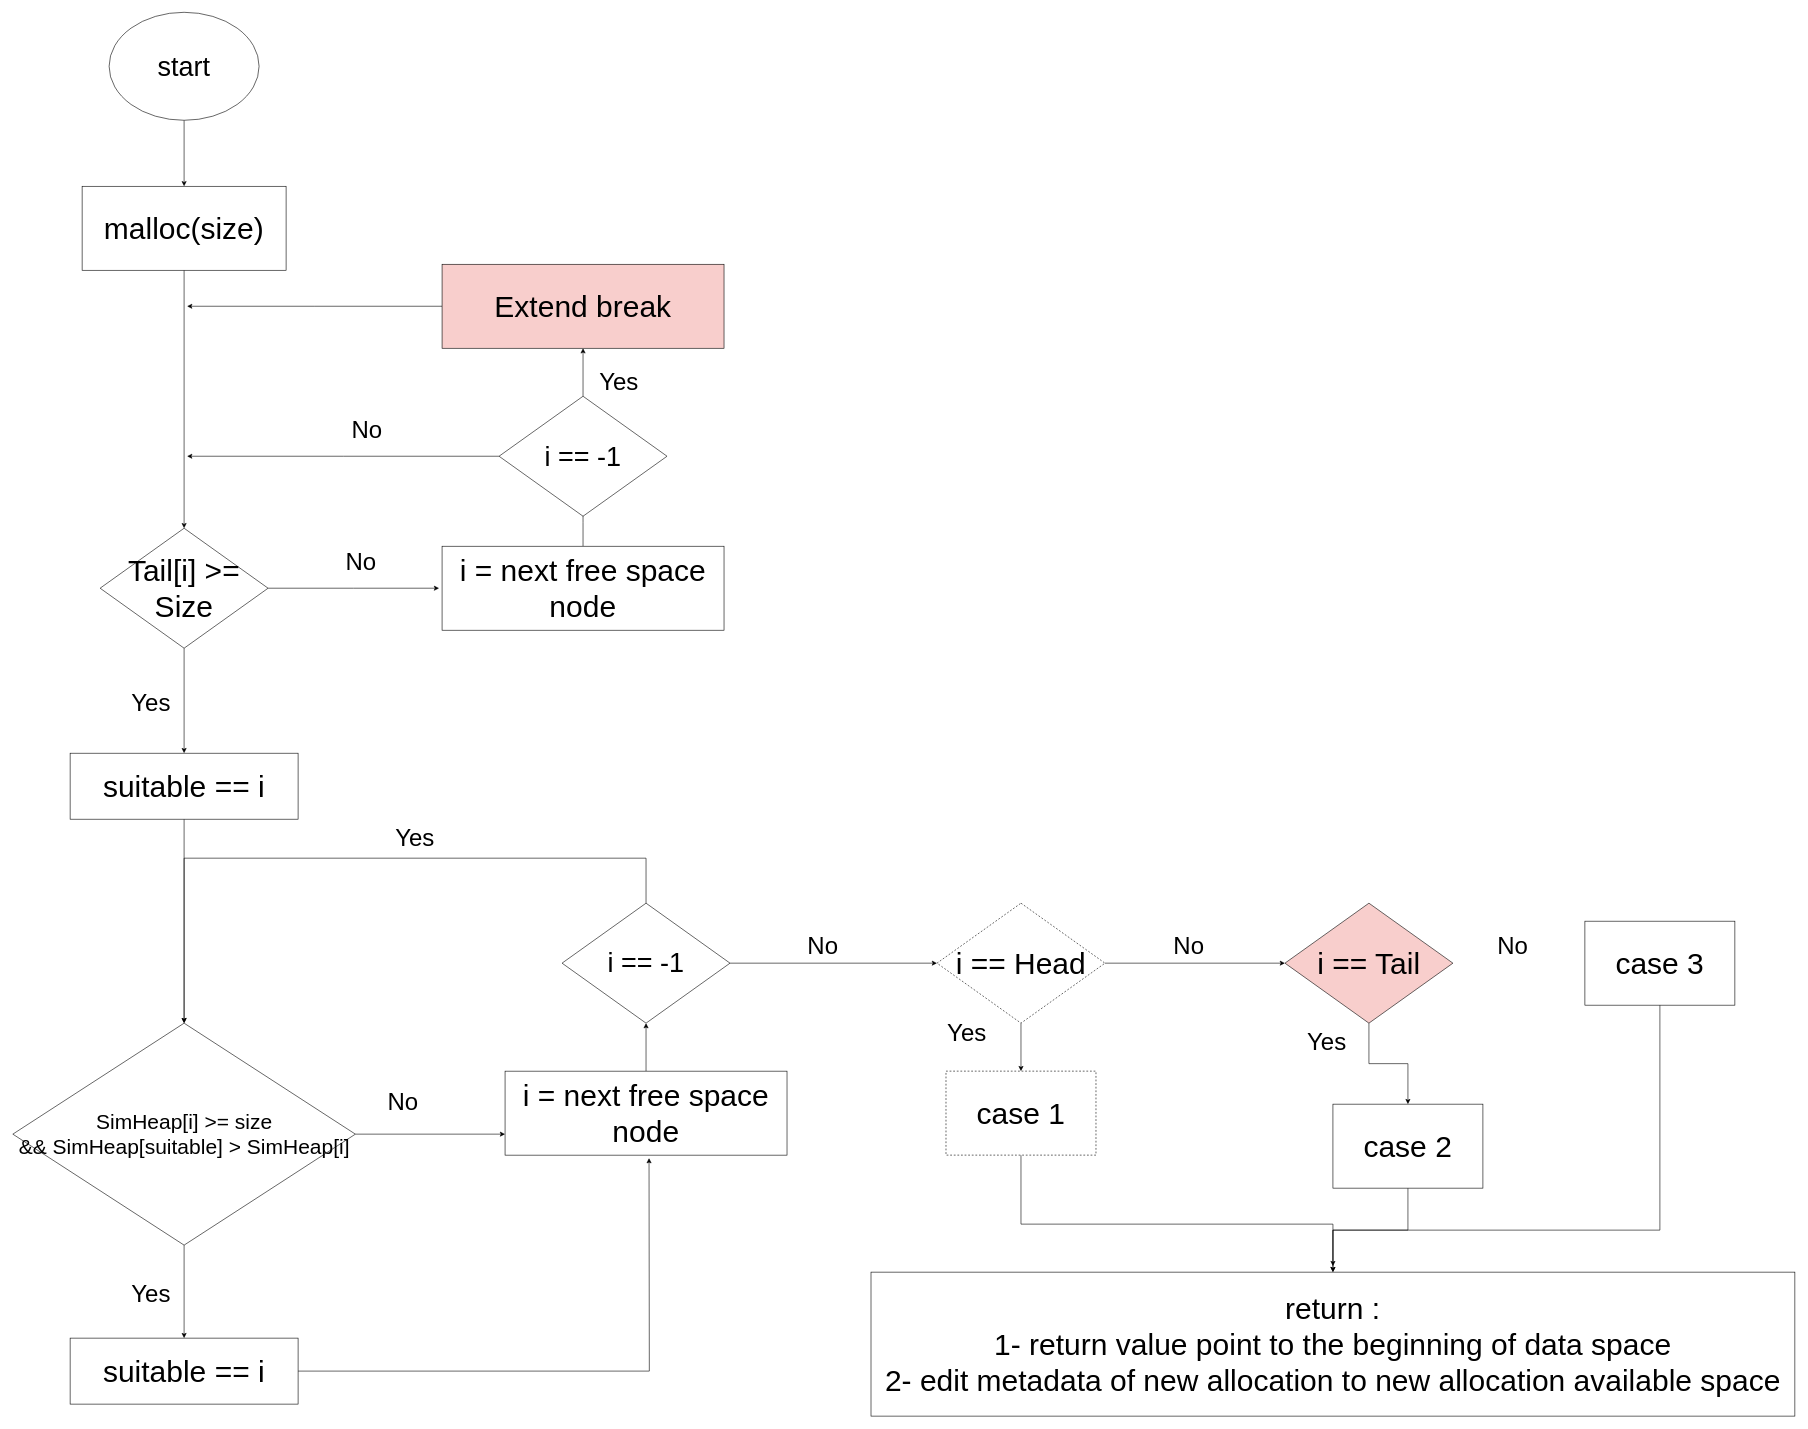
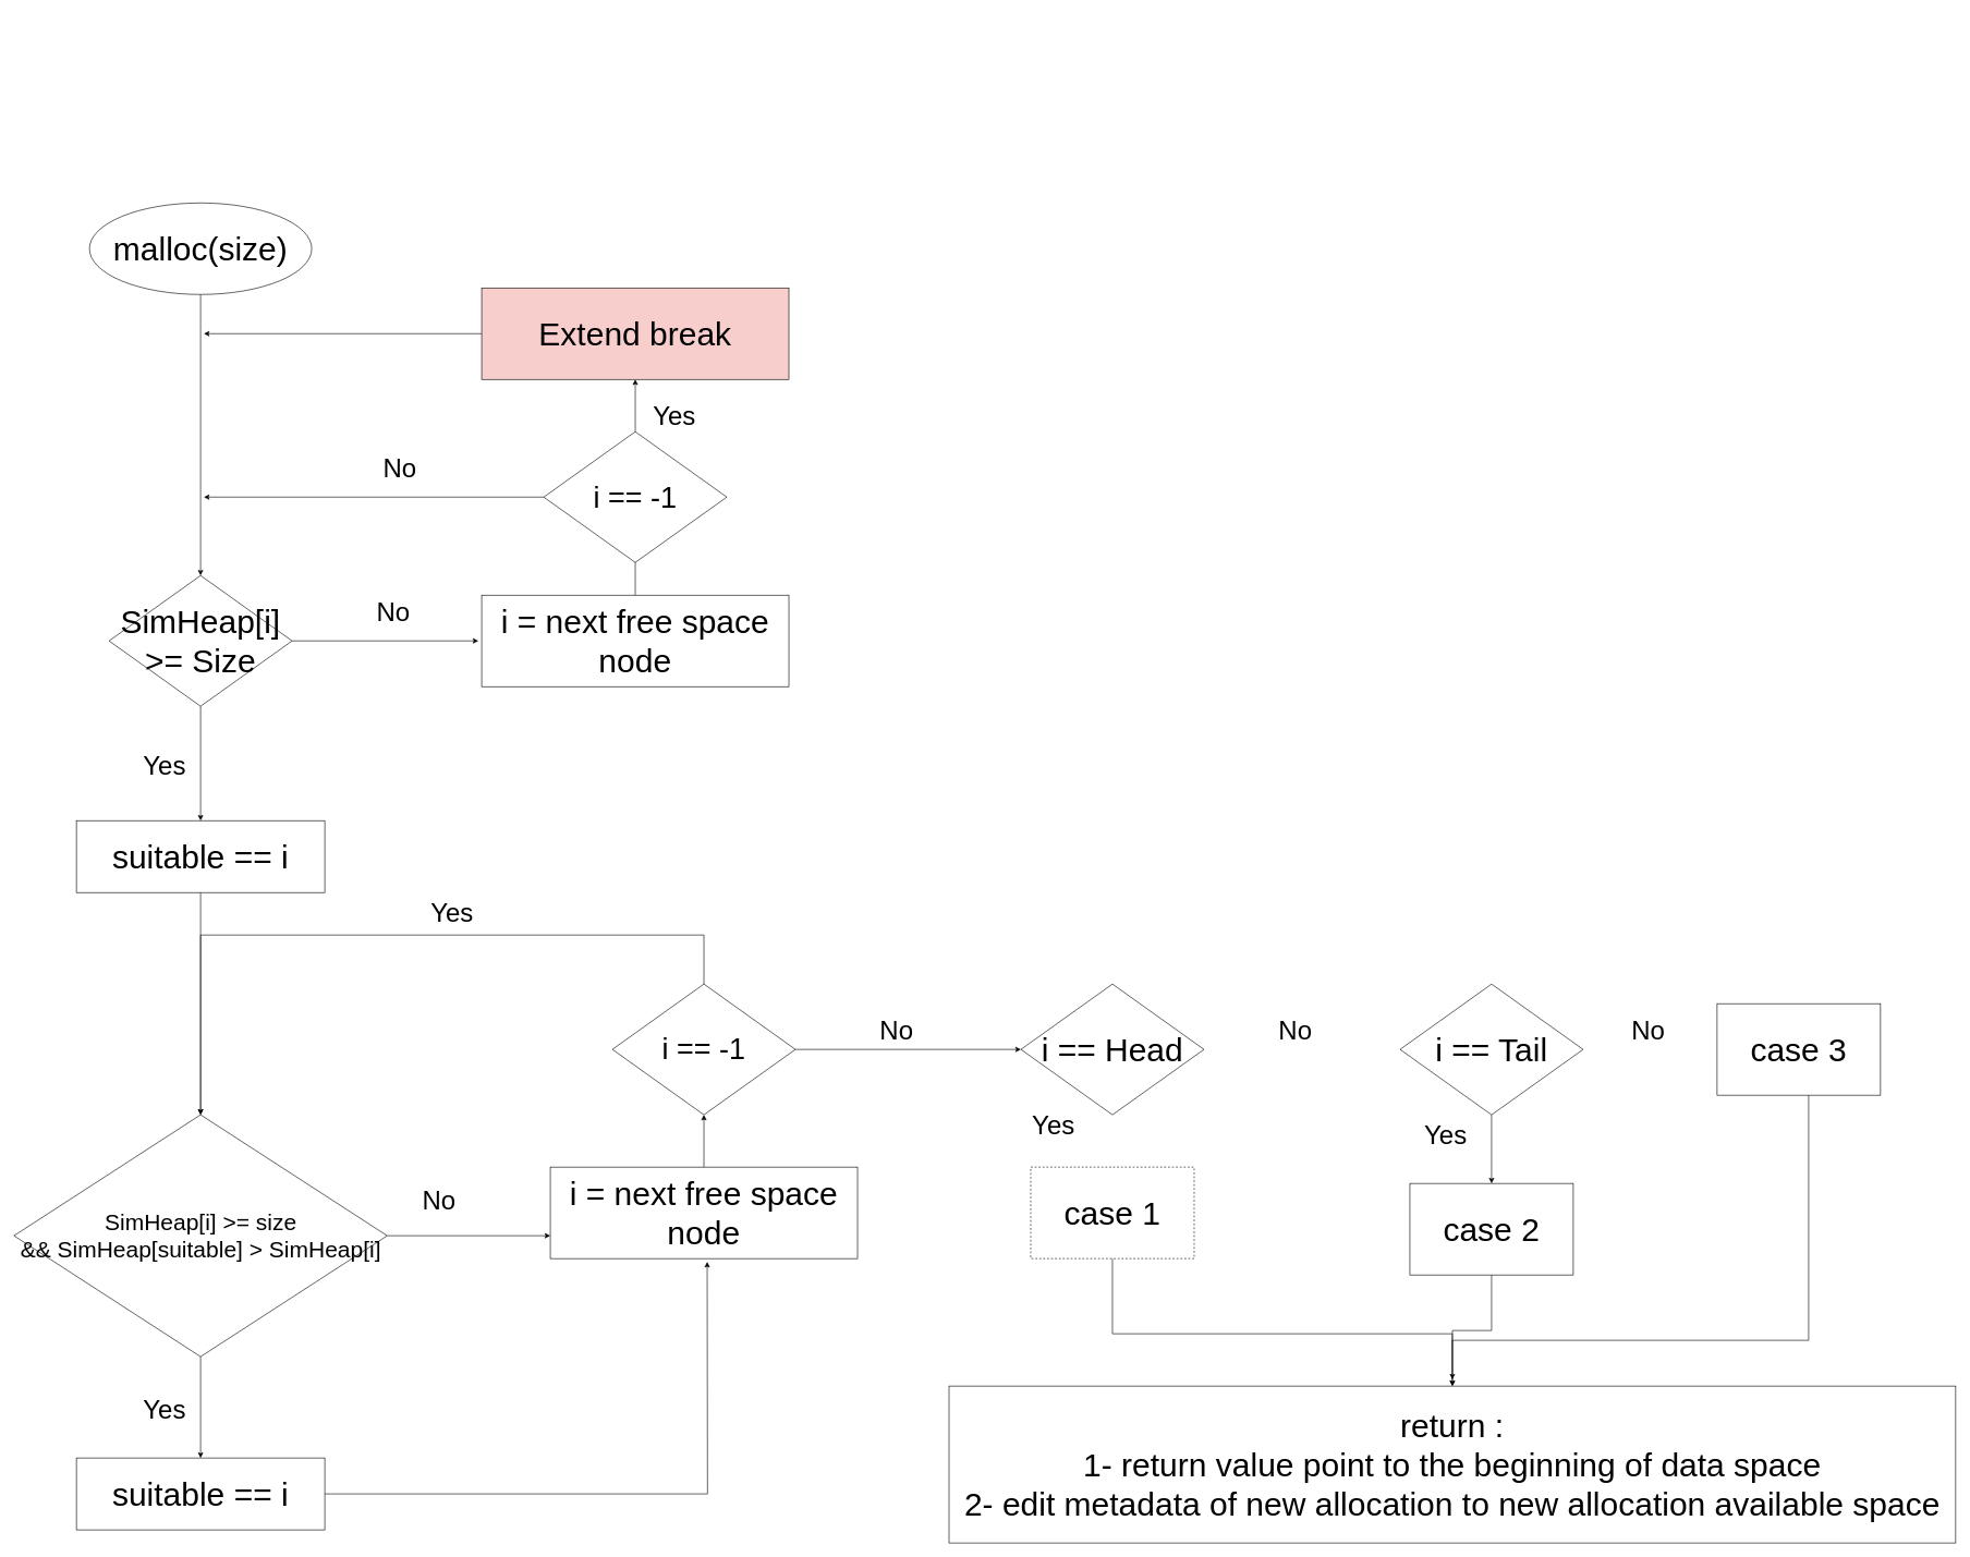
  <mxCell id="0" />
  <mxCell id="1" parent="0" />
  <mxCell id="2" style="edgeStyle=orthogonalEdgeStyle;rounded=0;orthogonalLoop=1;jettySize=auto;html=1;" edge="1" parent="1" source="3" target="27"><mxGeometry relative="1" as="geometry" /></mxCell>
- <mxCell id="3" value="&lt;font style=&quot;font-size: 50px;&quot;&gt;malloc(size)&lt;/font&gt;" style="rounded=0;whiteSpace=wrap;html=1;" vertex="1" parent="1"><mxGeometry x="136" y="310" width="340" height="140" as="geometry" /></mxCell>
+ <mxCell id="3" value="&lt;font style=&quot;font-size: 50px;&quot;&gt;malloc(size)&lt;/font&gt;" style="ellipse;whiteSpace=wrap;html=1;" vertex="1" parent="1"><mxGeometry x="136" y="310" width="340" height="140" as="geometry" /></mxCell>
  <mxCell id="4" style="edgeStyle=orthogonalEdgeStyle;rounded=0;orthogonalLoop=1;jettySize=auto;html=1;" edge="1" parent="1" source="5"><mxGeometry relative="1" as="geometry"><mxPoint x="971" y="830" as="targetPoint" /></mxGeometry></mxCell>
  <mxCell id="5" value="&lt;font style=&quot;font-size: 50px;&quot;&gt;i = next free space node&lt;/font&gt;" style="rounded=0;whiteSpace=wrap;html=1;" vertex="1" parent="1"><mxGeometry x="736" y="910" width="470" height="140" as="geometry" /></mxCell>
  <mxCell id="6" style="edgeStyle=orthogonalEdgeStyle;rounded=0;orthogonalLoop=1;jettySize=auto;html=1;entryX=0;entryY=0.75;entryDx=0;entryDy=0;" edge="1" parent="1" source="8" target="40"><mxGeometry relative="1" as="geometry" /></mxCell>
  <mxCell id="7" style="edgeStyle=orthogonalEdgeStyle;rounded=0;orthogonalLoop=1;jettySize=auto;html=1;" edge="1" parent="1" source="8" target="38"><mxGeometry relative="1" as="geometry" /></mxCell>
  <mxCell id="8" value="&lt;font style=&quot;font-size: 35px;&quot;&gt;SimHeap[i] &amp;gt;= size &lt;br&gt;&amp;amp;&amp;amp; SimHeap[suitable] &amp;gt; SimHeap[i]&lt;/font&gt;" style="rhombus;whiteSpace=wrap;html=1;" vertex="1" parent="1"><mxGeometry x="20.5" y="1705" width="571" height="370" as="geometry" /></mxCell>
  <mxCell id="9" style="edgeStyle=orthogonalEdgeStyle;rounded=0;orthogonalLoop=1;jettySize=auto;html=1;" edge="1" parent="1" source="10" target="8"><mxGeometry relative="1" as="geometry" /></mxCell>
  <mxCell id="10" value="&lt;span style=&quot;font-size: 50px;&quot;&gt;suitable == i&lt;/span&gt;" style="rounded=0;whiteSpace=wrap;html=1;" vertex="1" parent="1"><mxGeometry x="116" y="1255" width="380" height="110" as="geometry" /></mxCell>
  <mxCell id="11" style="edgeStyle=orthogonalEdgeStyle;rounded=0;orthogonalLoop=1;jettySize=auto;html=1;" edge="1" parent="1" source="12" target="14"><mxGeometry relative="1" as="geometry" /></mxCell>
- <mxCell id="12" value="&lt;span style=&quot;font-size: 50px;&quot;&gt;i == Tail&lt;/span&gt;" style="rhombus;whiteSpace=wrap;html=1;fillColor=#f8cecc;" vertex="1" parent="1"><mxGeometry x="2141" y="1505" width="280" height="200" as="geometry" /></mxCell>
+ <mxCell id="12" value="&lt;span style=&quot;font-size: 50px;&quot;&gt;i == Tail&lt;/span&gt;" style="rhombus;whiteSpace=wrap;html=1;" vertex="1" parent="1"><mxGeometry x="2141" y="1505" width="280" height="200" as="geometry" /></mxCell>
  <mxCell id="13" style="edgeStyle=orthogonalEdgeStyle;rounded=0;orthogonalLoop=1;jettySize=auto;html=1;entryX=0.5;entryY=0;entryDx=0;entryDy=0;" edge="1" parent="1" source="14" target="17"><mxGeometry relative="1" as="geometry" /></mxCell>
- <mxCell id="14" value="&lt;span style=&quot;font-size: 50px;&quot;&gt;case 2&lt;/span&gt;" style="rounded=0;whiteSpace=wrap;html=1;" vertex="1" parent="1"><mxGeometry x="2221" y="1840" width="250" height="140" as="geometry" /></mxCell>
+ <mxCell id="14" value="&lt;span style=&quot;font-size: 50px;&quot;&gt;case 2&lt;/span&gt;" style="rounded=0;whiteSpace=wrap;html=1;" vertex="1" parent="1"><mxGeometry x="2156" y="1810" width="250" height="140" as="geometry" /></mxCell>
  <mxCell id="15" style="edgeStyle=orthogonalEdgeStyle;rounded=0;orthogonalLoop=1;jettySize=auto;html=1;" edge="1" parent="1" source="16" target="17"><mxGeometry relative="1" as="geometry"><Array as="points"><mxPoint x="2766" y="2050" /><mxPoint x="2221" y="2050" /></Array></mxGeometry></mxCell>
- <mxCell id="16" value="&lt;span style=&quot;font-size: 50px;&quot;&gt;case 3&lt;/span&gt;" style="rounded=0;whiteSpace=wrap;html=1;" vertex="1" parent="1"><mxGeometry x="2641" y="1535" width="250" height="140" as="geometry" /></mxCell>
+ <mxCell id="16" value="&lt;span style=&quot;font-size: 50px;&quot;&gt;case 3&lt;/span&gt;" style="rounded=0;whiteSpace=wrap;html=1;" vertex="1" parent="1"><mxGeometry x="2626" y="1535" width="250" height="140" as="geometry" /></mxCell>
  <mxCell id="17" value="&lt;span style=&quot;font-size: 50px;&quot;&gt;return :&lt;br&gt;1-&amp;nbsp;return value point to the beginning of data space&lt;br&gt;2-&amp;nbsp;edit metadata of new allocation to new allocation available space&lt;/span&gt;" style="rounded=0;whiteSpace=wrap;html=1;" vertex="1" parent="1"><mxGeometry x="1451" y="2120" width="1540" height="240" as="geometry" /></mxCell>
  <mxCell id="18" style="edgeStyle=orthogonalEdgeStyle;rounded=0;orthogonalLoop=1;jettySize=auto;html=1;entryX=0.5;entryY=1;entryDx=0;entryDy=0;" edge="1" parent="1" source="20" target="22"><mxGeometry relative="1" as="geometry" /></mxCell>
  <mxCell id="19" style="edgeStyle=orthogonalEdgeStyle;rounded=0;orthogonalLoop=1;jettySize=auto;html=1;" edge="1" parent="1" source="20"><mxGeometry relative="1" as="geometry"><mxPoint x="311" y="760" as="targetPoint" /></mxGeometry></mxCell>
  <mxCell id="20" value="&lt;font style=&quot;font-size: 45px;&quot;&gt;i == -1&lt;/font&gt;" style="rhombus;whiteSpace=wrap;html=1;" vertex="1" parent="1"><mxGeometry x="831" y="660" width="280" height="200" as="geometry" /></mxCell>
  <mxCell id="21" style="edgeStyle=orthogonalEdgeStyle;rounded=0;orthogonalLoop=1;jettySize=auto;html=1;" edge="1" parent="1" source="22"><mxGeometry relative="1" as="geometry"><mxPoint x="311" y="510" as="targetPoint" /></mxGeometry></mxCell>
  <mxCell id="22" value="&lt;font style=&quot;font-size: 50px;&quot;&gt;Extend break&lt;/font&gt;" style="rounded=0;whiteSpace=wrap;html=1;fillColor=#f8cecc;" vertex="1" parent="1"><mxGeometry x="736" y="440" width="470" height="140" as="geometry" /></mxCell>
- <mxCell id="23" style="edgeStyle=orthogonalEdgeStyle;rounded=0;orthogonalLoop=1;jettySize=auto;html=1;" edge="1" parent="1" source="24" target="3"><mxGeometry relative="1" as="geometry" /></mxCell>
- <mxCell id="24" value="&lt;font style=&quot;font-size: 45px;&quot;&gt;start&lt;/font&gt;" style="ellipse;whiteSpace=wrap;html=1;" vertex="1" parent="1"><mxGeometry x="181" y="20" width="250" height="180" as="geometry" /></mxCell>
  <mxCell id="25" style="edgeStyle=orthogonalEdgeStyle;rounded=0;orthogonalLoop=1;jettySize=auto;html=1;" edge="1" parent="1" source="27"><mxGeometry relative="1" as="geometry"><mxPoint x="731" y="980" as="targetPoint" /></mxGeometry></mxCell>
  <mxCell id="26" style="edgeStyle=orthogonalEdgeStyle;rounded=0;orthogonalLoop=1;jettySize=auto;html=1;entryX=0.5;entryY=0;entryDx=0;entryDy=0;" edge="1" parent="1" source="27" target="10"><mxGeometry relative="1" as="geometry" /></mxCell>
- <mxCell id="27" value="&lt;span style=&quot;font-size: 50px;&quot;&gt;Tail[i] &amp;gt;= Size&lt;/span&gt;" style="rhombus;whiteSpace=wrap;html=1;" vertex="1" parent="1"><mxGeometry x="166" y="880" width="280" height="200" as="geometry" /></mxCell>
+ <mxCell id="27" value="&lt;span style=&quot;font-size: 50px;&quot;&gt;SimHeap[i] &amp;gt;= Size&lt;/span&gt;" style="rhombus;whiteSpace=wrap;html=1;" vertex="1" parent="1"><mxGeometry x="166" y="880" width="280" height="200" as="geometry" /></mxCell>
  <mxCell id="28" style="edgeStyle=orthogonalEdgeStyle;rounded=0;orthogonalLoop=1;jettySize=auto;html=1;exitX=0.5;exitY=1;exitDx=0;exitDy=0;" edge="1" parent="1" source="22" target="22"><mxGeometry relative="1" as="geometry" /></mxCell>
  <mxCell id="29" value="&lt;font style=&quot;font-size: 40px;&quot;&gt;No&lt;/font&gt;" style="text;html=1;align=center;verticalAlign=middle;whiteSpace=wrap;rounded=0;" vertex="1" parent="1"><mxGeometry x="1341" y="1560" width="60" height="30" as="geometry" /></mxCell>
  <mxCell id="30" value="&lt;font style=&quot;font-size: 40px;&quot;&gt;No&lt;/font&gt;" style="text;html=1;align=center;verticalAlign=middle;whiteSpace=wrap;rounded=0;" vertex="1" parent="1"><mxGeometry x="641" y="1820" width="60" height="30" as="geometry" /></mxCell>
  <mxCell id="31" value="&lt;font style=&quot;font-size: 40px;&quot;&gt;No&lt;/font&gt;" style="text;html=1;align=center;verticalAlign=middle;whiteSpace=wrap;rounded=0;" vertex="1" parent="1"><mxGeometry x="571" y="920" width="60" height="30" as="geometry" /></mxCell>
  <mxCell id="32" value="&lt;font style=&quot;font-size: 40px;&quot;&gt;No&lt;/font&gt;" style="text;html=1;align=center;verticalAlign=middle;whiteSpace=wrap;rounded=0;" vertex="1" parent="1"><mxGeometry x="581" y="700" width="60" height="30" as="geometry" /></mxCell>
  <mxCell id="33" value="&lt;font style=&quot;font-size: 40px;&quot;&gt;Yes&lt;/font&gt;" style="text;html=1;align=center;verticalAlign=middle;whiteSpace=wrap;rounded=0;" vertex="1" parent="1"><mxGeometry x="221" y="2140" width="60" height="30" as="geometry" /></mxCell>
  <mxCell id="34" value="&lt;font style=&quot;font-size: 40px;&quot;&gt;Yes&lt;/font&gt;" style="text;html=1;align=center;verticalAlign=middle;whiteSpace=wrap;rounded=0;" vertex="1" parent="1"><mxGeometry x="1001" width="60" height="30" as="geometry" y="620" /></mxCell>
  <mxCell id="35" value="&lt;font style=&quot;font-size: 40px;&quot;&gt;Yes&lt;/font&gt;" style="text;html=1;align=center;verticalAlign=middle;whiteSpace=wrap;rounded=0;" vertex="1" parent="1"><mxGeometry x="221" y="1155" width="60" height="30" as="geometry" /></mxCell>
  <mxCell id="36" value="&lt;font style=&quot;font-size: 40px;&quot;&gt;Yes&lt;/font&gt;" style="text;html=1;align=center;verticalAlign=middle;whiteSpace=wrap;rounded=0;" vertex="1" parent="1"><mxGeometry x="661" y="1380" width="60" height="30" as="geometry" /></mxCell>
  <mxCell id="37" style="edgeStyle=orthogonalEdgeStyle;rounded=0;orthogonalLoop=1;jettySize=auto;html=1;" edge="1" parent="1" source="38"><mxGeometry relative="1" as="geometry"><mxPoint x="1081" y="1930" as="targetPoint" /></mxGeometry></mxCell>
  <mxCell id="38" value="&lt;span style=&quot;font-size: 50px;&quot;&gt;suitable == i&lt;/span&gt;" style="rounded=0;whiteSpace=wrap;html=1;" vertex="1" parent="1"><mxGeometry x="116" y="2230" width="380" height="110" as="geometry" /></mxCell>
  <mxCell id="39" style="edgeStyle=orthogonalEdgeStyle;rounded=0;orthogonalLoop=1;jettySize=auto;html=1;" edge="1" parent="1" source="40" target="43"><mxGeometry relative="1" as="geometry" /></mxCell>
  <mxCell id="40" value="&lt;font style=&quot;font-size: 50px;&quot;&gt;i = next free space node&lt;/font&gt;" style="rounded=0;whiteSpace=wrap;html=1;" vertex="1" parent="1"><mxGeometry x="841" y="1785" width="470" height="140" as="geometry" /></mxCell>
  <mxCell id="41" style="edgeStyle=orthogonalEdgeStyle;rounded=0;orthogonalLoop=1;jettySize=auto;html=1;entryX=0.5;entryY=0;entryDx=0;entryDy=0;" edge="1" parent="1" source="43" target="8"><mxGeometry relative="1" as="geometry"><Array as="points"><mxPoint x="1076" y="1430" /><mxPoint x="306" y="1430" /></Array></mxGeometry></mxCell>
  <mxCell id="42" style="edgeStyle=orthogonalEdgeStyle;rounded=0;orthogonalLoop=1;jettySize=auto;html=1;" edge="1" parent="1" source="43" target="46"><mxGeometry relative="1" as="geometry" /></mxCell>
  <mxCell id="43" value="&lt;font style=&quot;font-size: 45px;&quot;&gt;i == -1&lt;/font&gt;" style="rhombus;whiteSpace=wrap;html=1;" vertex="1" parent="1"><mxGeometry x="936" y="1505" width="280" height="200" as="geometry" /></mxCell>
- <mxCell id="44" style="edgeStyle=orthogonalEdgeStyle;rounded=0;orthogonalLoop=1;jettySize=auto;html=1;" edge="1" parent="1" source="46" target="48"><mxGeometry relative="1" as="geometry" /></mxCell>
- <mxCell id="45" style="edgeStyle=orthogonalEdgeStyle;rounded=0;orthogonalLoop=1;jettySize=auto;html=1;" edge="1" parent="1" source="46" target="12"><mxGeometry relative="1" as="geometry" /></mxCell>
- <mxCell id="46" value="&lt;span style=&quot;font-size: 50px;&quot;&gt;i == Head&lt;/span&gt;" style="rhombus;whiteSpace=wrap;html=1;dashed=1;" vertex="1" parent="1"><mxGeometry x="1561" y="1505" width="280" height="200" as="geometry" /></mxCell>
+ <mxCell id="46" value="&lt;span style=&quot;font-size: 50px;&quot;&gt;i == Head&lt;/span&gt;" style="rhombus;whiteSpace=wrap;html=1;" vertex="1" parent="1"><mxGeometry x="1561" y="1505" width="280" height="200" as="geometry" /></mxCell>
  <mxCell id="47" style="edgeStyle=orthogonalEdgeStyle;rounded=0;orthogonalLoop=1;jettySize=auto;html=1;" edge="1" parent="1" source="48"><mxGeometry relative="1" as="geometry"><mxPoint x="2221" y="2110" as="targetPoint" /><Array as="points"><mxPoint x="1701" y="2040" /><mxPoint x="2221" y="2040" /></Array></mxGeometry></mxCell>
  <mxCell id="48" value="&lt;span style=&quot;font-size: 50px;&quot;&gt;case 1&lt;/span&gt;" style="rounded=0;whiteSpace=wrap;html=1;dashed=1;" vertex="1" parent="1"><mxGeometry x="1576" y="1785" width="250" height="140" as="geometry" /></mxCell>
  <mxCell id="49" value="&lt;font style=&quot;font-size: 40px;&quot;&gt;No&lt;/font&gt;" style="text;html=1;align=center;verticalAlign=middle;whiteSpace=wrap;rounded=0;" vertex="1" parent="1"><mxGeometry x="1951" y="1560" width="60" height="30" as="geometry" /></mxCell>
  <mxCell id="50" value="&lt;font style=&quot;font-size: 40px;&quot;&gt;No&lt;/font&gt;" style="text;html=1;align=center;verticalAlign=middle;whiteSpace=wrap;rounded=0;" vertex="1" parent="1"><mxGeometry x="2491" y="1560" width="60" height="30" as="geometry" /></mxCell>
  <mxCell id="51" value="&lt;font style=&quot;font-size: 40px;&quot;&gt;Yes&lt;/font&gt;" style="text;html=1;align=center;verticalAlign=middle;whiteSpace=wrap;rounded=0;" vertex="1" parent="1"><mxGeometry x="1581" y="1705" width="60" height="30" as="geometry" /></mxCell>
  <mxCell id="52" value="&lt;font style=&quot;font-size: 40px;&quot;&gt;Yes&lt;/font&gt;" style="text;html=1;align=center;verticalAlign=middle;whiteSpace=wrap;rounded=0;" vertex="1" parent="1"><mxGeometry x="2181" y="1720" width="60" height="30" as="geometry" /></mxCell>
